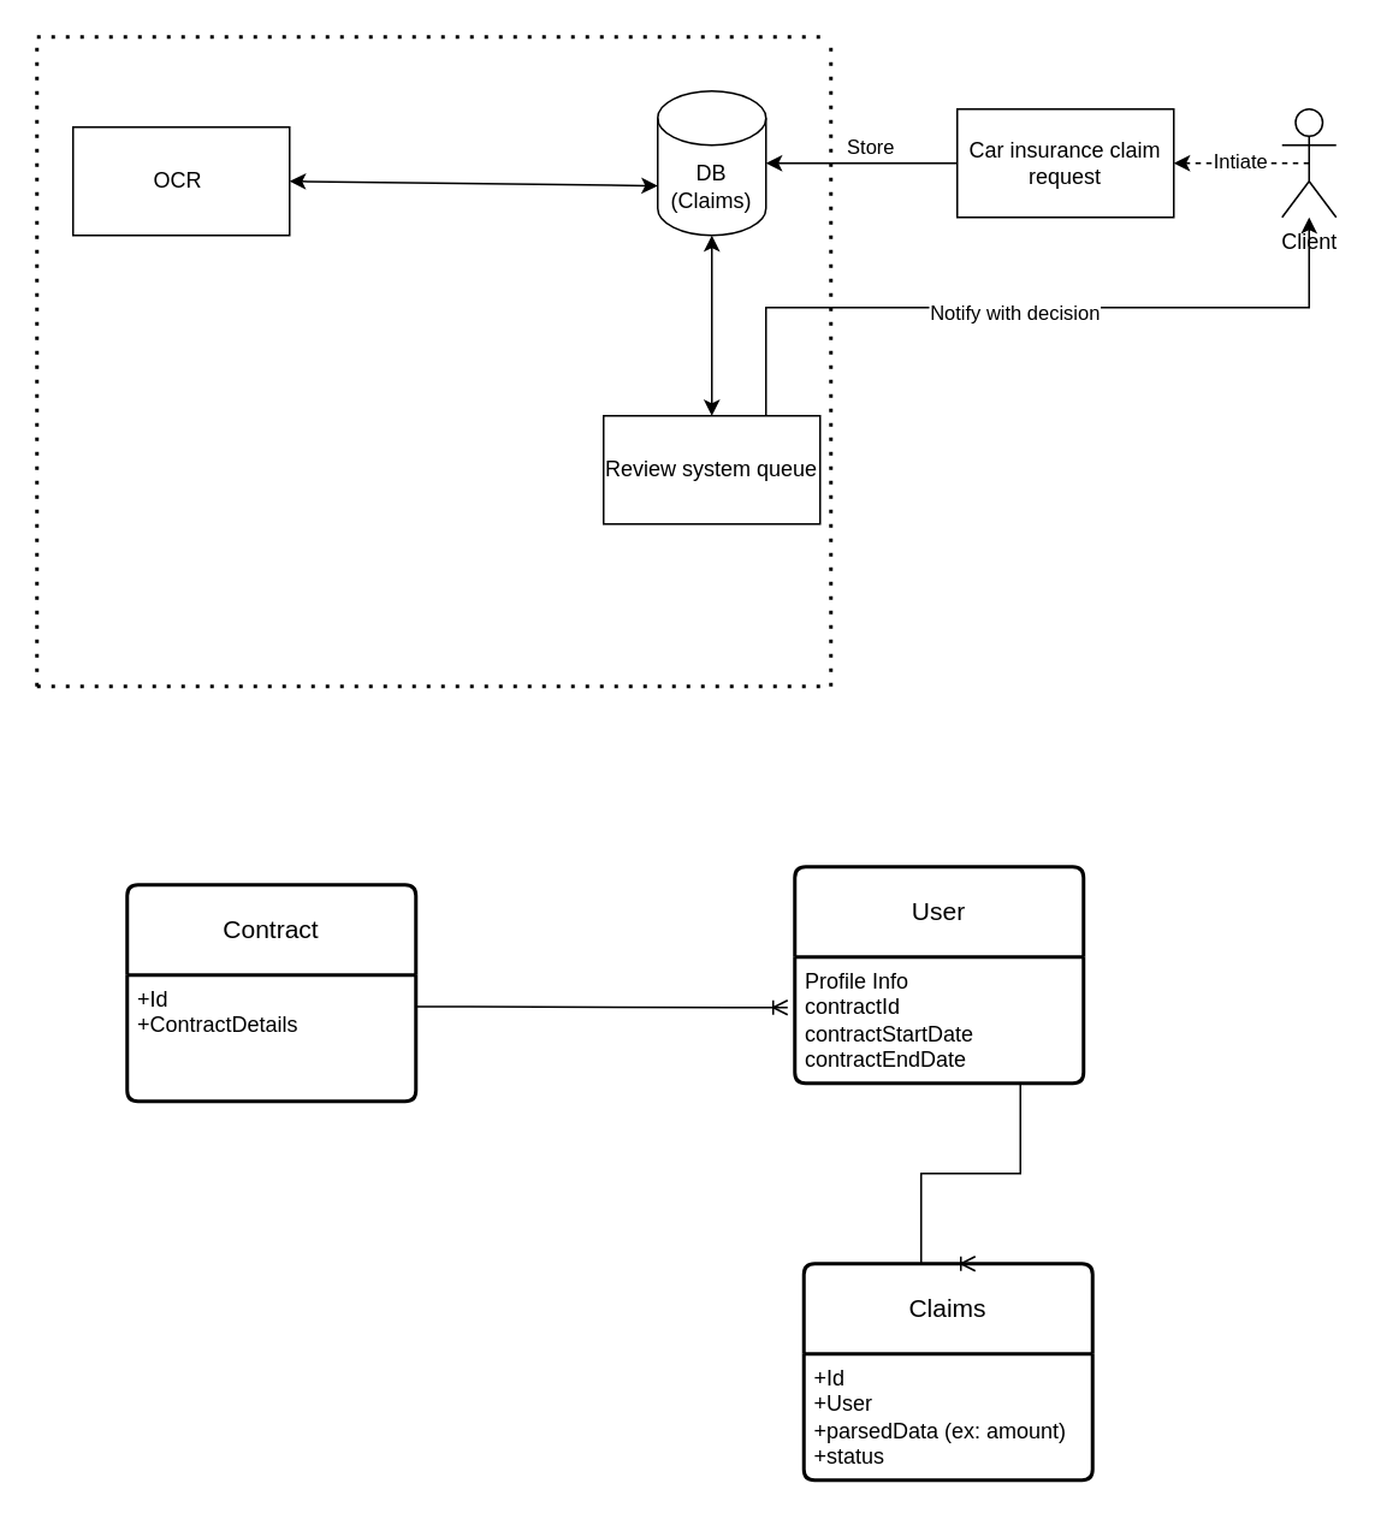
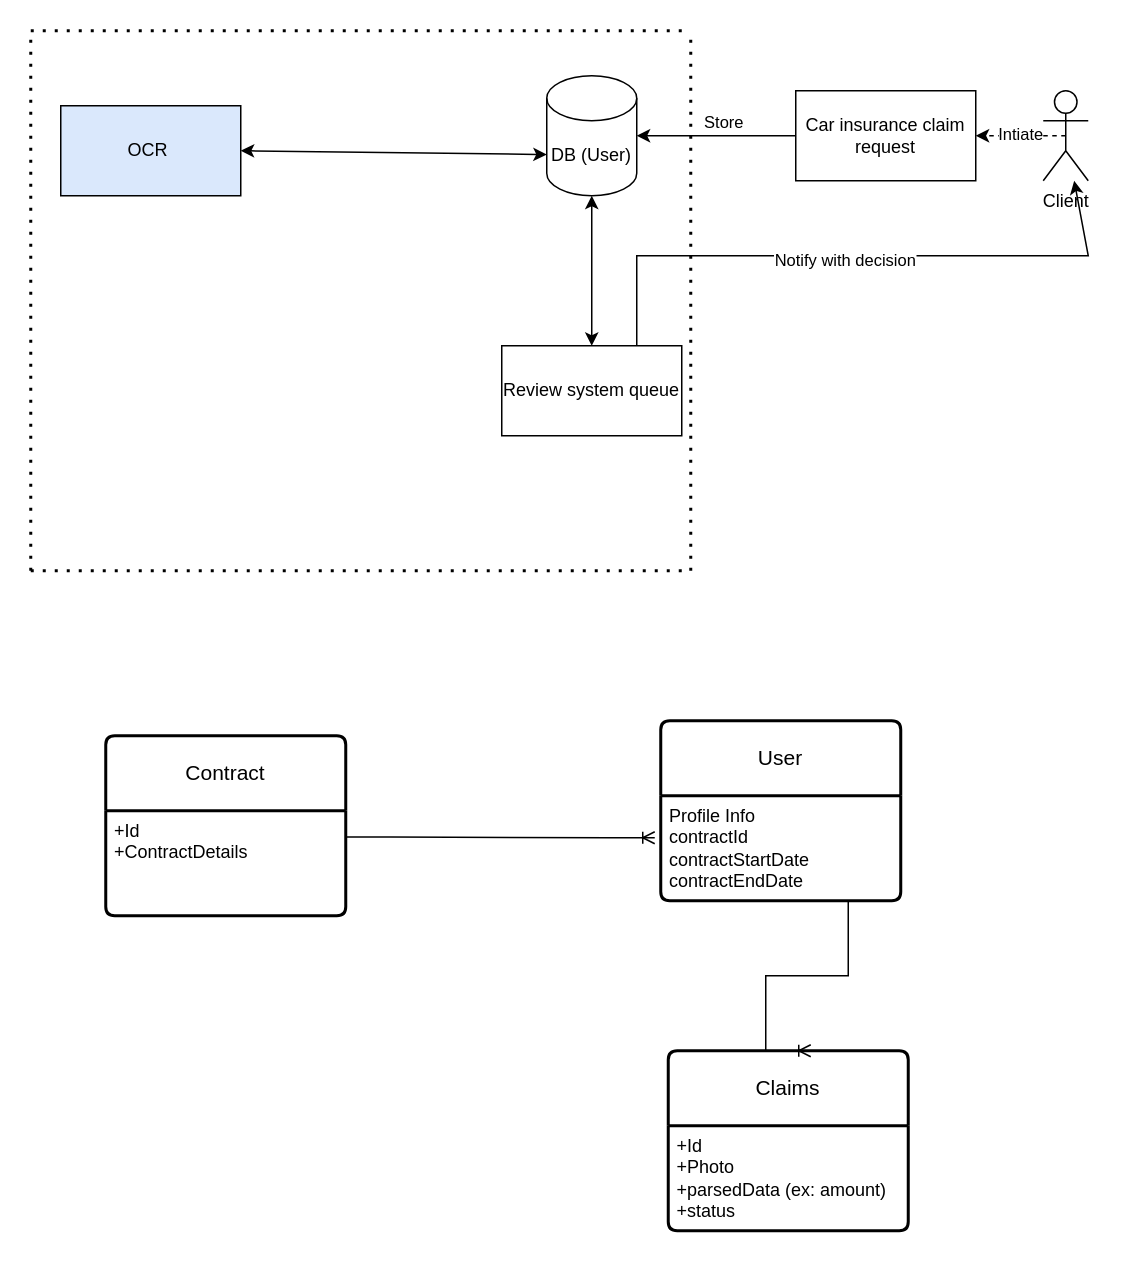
  <mxCell id="0" />
  <mxCell id="1" parent="0" />
- <mxCell id="2" value="DB (Claims)" style="shape=cylinder3;whiteSpace=wrap;html=1;boundedLbl=1;backgroundOutline=1;size=15;" vertex="1" parent="1"><mxGeometry x="364" y="50" width="60" height="80" as="geometry" /></mxCell>
+ <mxCell id="2" value="DB (User)" style="shape=cylinder3;whiteSpace=wrap;html=1;boundedLbl=1;backgroundOutline=1;size=15;" vertex="1" parent="1"><mxGeometry x="364" y="50" width="60" height="80" as="geometry" /></mxCell>
  <mxCell id="3" value="" style="endArrow=none;dashed=1;html=1;dashPattern=1 3;strokeWidth=2;rounded=0;" edge="1" parent="1"><mxGeometry width="50" height="50" relative="1" as="geometry"><mxPoint x="20" y="20" as="sourcePoint" /><mxPoint x="460" y="20" as="targetPoint" /></mxGeometry></mxCell>
  <mxCell id="4" value="" style="endArrow=none;dashed=1;html=1;dashPattern=1 3;strokeWidth=2;rounded=0;" edge="1" parent="1"><mxGeometry width="50" height="50" relative="1" as="geometry"><mxPoint x="460" y="380" as="sourcePoint" /><mxPoint x="460" y="20" as="targetPoint" /></mxGeometry></mxCell>
  <mxCell id="5" value="" style="endArrow=none;dashed=1;html=1;dashPattern=1 3;strokeWidth=2;rounded=0;" edge="1" parent="1"><mxGeometry width="50" height="50" relative="1" as="geometry"><mxPoint x="20" y="380" as="sourcePoint" /><mxPoint x="460" y="380" as="targetPoint" /></mxGeometry></mxCell>
  <mxCell id="6" value="" style="endArrow=none;dashed=1;html=1;dashPattern=1 3;strokeWidth=2;rounded=0;" edge="1" parent="1"><mxGeometry width="50" height="50" relative="1" as="geometry"><mxPoint x="20" y="380" as="sourcePoint" /><mxPoint x="20" y="20" as="targetPoint" /></mxGeometry></mxCell>
  <mxCell id="7" value="Car insurance claim request" style="rounded=0;whiteSpace=wrap;html=1;" vertex="1" parent="1"><mxGeometry x="530" y="60" width="120" height="60" as="geometry" /></mxCell>
  <mxCell id="8" value="" style="endArrow=classic;html=1;rounded=0;exitX=0;exitY=0.5;exitDx=0;exitDy=0;entryX=1;entryY=0.5;entryDx=0;entryDy=0;entryPerimeter=0;" edge="1" parent="1" source="7" target="2"><mxGeometry width="50" height="50" relative="1" as="geometry"><mxPoint x="360" y="290" as="sourcePoint" /><mxPoint x="410" y="240" as="targetPoint" /></mxGeometry></mxCell>
  <mxCell id="9" value="Store" style="edgeLabel;html=1;align=center;verticalAlign=middle;resizable=0;points=[];" vertex="1" connectable="0" parent="8"><mxGeometry x="-0.309" relative="1" as="geometry"><mxPoint x="-12" y="-10" as="offset" /></mxGeometry></mxCell>
- <mxCell id="10" value="OCR&amp;nbsp;" style="rounded=0;whiteSpace=wrap;html=1;" vertex="1" parent="1"><mxGeometry x="40" y="70" width="120" height="60" as="geometry" /></mxCell>
+ <mxCell id="10" value="OCR&amp;nbsp;" style="rounded=0;whiteSpace=wrap;html=1;fillColor=#dae8fc;" vertex="1" parent="1"><mxGeometry x="40" y="70" width="120" height="60" as="geometry" /></mxCell>
  <mxCell id="11" value="" style="endArrow=classic;startArrow=classic;html=1;rounded=0;entryX=0;entryY=0;entryDx=0;entryDy=52.5;entryPerimeter=0;exitX=1;exitY=0.5;exitDx=0;exitDy=0;" edge="1" parent="1" source="10" target="2"><mxGeometry width="50" height="50" relative="1" as="geometry"><mxPoint x="160" y="100" as="sourcePoint" /><mxPoint x="210" y="50" as="targetPoint" /></mxGeometry></mxCell>
  <mxCell id="12" value="Review system queue" style="rounded=0;whiteSpace=wrap;html=1;" vertex="1" parent="1"><mxGeometry x="334" y="230" width="120" height="60" as="geometry" /></mxCell>
  <mxCell id="13" value="" style="endArrow=classic;startArrow=classic;html=1;rounded=0;entryX=0.5;entryY=1;entryDx=0;entryDy=0;entryPerimeter=0;exitX=0.5;exitY=0;exitDx=0;exitDy=0;" edge="1" parent="1" source="12" target="2"><mxGeometry width="50" height="50" relative="1" as="geometry"><mxPoint x="350" y="190" as="sourcePoint" /><mxPoint x="400" y="140" as="targetPoint" /></mxGeometry></mxCell>
- <mxCell id="14" value="Client&lt;br&gt;" style="shape=umlActor;verticalLabelPosition=bottom;verticalAlign=top;html=1;outlineConnect=0;" vertex="1" parent="1"><mxGeometry x="710" y="60" width="30" height="60" as="geometry" /></mxCell>
+ <mxCell id="14" value="Client&lt;br&gt;" style="shape=umlActor;verticalLabelPosition=bottom;verticalAlign=top;html=1;outlineConnect=0;" vertex="1" parent="1"><mxGeometry x="695" y="60" width="30" height="60" as="geometry" /></mxCell>
  <mxCell id="15" value="" style="endArrow=classic;html=1;rounded=0;exitX=0.5;exitY=0.5;exitDx=0;exitDy=0;exitPerimeter=0;entryX=1;entryY=0.5;entryDx=0;entryDy=0;dashed=1;" edge="1" parent="1" source="14" target="7"><mxGeometry width="50" height="50" relative="1" as="geometry"><mxPoint x="620" y="240" as="sourcePoint" /><mxPoint x="670" y="190" as="targetPoint" /></mxGeometry></mxCell>
  <mxCell id="16" value="Intiate" style="edgeLabel;html=1;align=center;verticalAlign=middle;resizable=0;points=[];" vertex="1" connectable="0" parent="15"><mxGeometry x="0.04" y="-2" relative="1" as="geometry"><mxPoint as="offset" /></mxGeometry></mxCell>
  <mxCell id="17" value="" style="endArrow=classic;html=1;rounded=0;exitX=0.75;exitY=0;exitDx=0;exitDy=0;" edge="1" parent="1" source="12" target="14"><mxGeometry width="50" height="50" relative="1" as="geometry"><mxPoint x="434.04" y="230" as="sourcePoint" /><mxPoint x="760" y="171" as="targetPoint" /><Array as="points"><mxPoint x="424" y="170" /><mxPoint x="725" y="170" /></Array></mxGeometry></mxCell>
  <mxCell id="18" value="Notify with decision" style="edgeLabel;html=1;align=center;verticalAlign=middle;resizable=0;points=[];" vertex="1" connectable="0" parent="17"><mxGeometry x="-0.039" y="-2" relative="1" as="geometry"><mxPoint as="offset" /></mxGeometry></mxCell>
  <mxCell id="19" value="User" style="swimlane;childLayout=stackLayout;horizontal=1;startSize=50;horizontalStack=0;rounded=1;fontSize=14;fontStyle=0;strokeWidth=2;resizeParent=0;resizeLast=1;shadow=0;dashed=0;align=center;arcSize=4;whiteSpace=wrap;html=1;" vertex="1" parent="1"><mxGeometry x="440" y="480" width="160" height="120" as="geometry" /></mxCell>
  <mxCell id="20" value="Profile Info&lt;br&gt;contractId&lt;br&gt;contractStartDate&lt;br&gt;contractEndDate" style="align=left;strokeColor=none;fillColor=none;spacingLeft=4;fontSize=12;verticalAlign=top;resizable=0;rotatable=0;part=1;html=1;" vertex="1" parent="19"><mxGeometry y="50" width="160" height="70" as="geometry" /></mxCell>
  <mxCell id="21" value="Contract" style="swimlane;childLayout=stackLayout;horizontal=1;startSize=50;horizontalStack=0;rounded=1;fontSize=14;fontStyle=0;strokeWidth=2;resizeParent=0;resizeLast=1;shadow=0;dashed=0;align=center;arcSize=4;whiteSpace=wrap;html=1;" vertex="1" parent="1"><mxGeometry x="70" y="490" width="160" height="120" as="geometry" /></mxCell>
  <mxCell id="22" value="+Id&lt;br&gt;+ContractDetails" style="align=left;strokeColor=none;fillColor=none;spacingLeft=4;fontSize=12;verticalAlign=top;resizable=0;rotatable=0;part=1;html=1;" vertex="1" parent="21"><mxGeometry y="50" width="160" height="70" as="geometry" /></mxCell>
  <mxCell id="23" value="" style="edgeStyle=entityRelationEdgeStyle;fontSize=12;html=1;endArrow=ERoneToMany;rounded=0;exitX=1;exitY=0.25;exitDx=0;exitDy=0;entryX=-0.025;entryY=0.4;entryDx=0;entryDy=0;entryPerimeter=0;" edge="1" parent="1" source="22" target="20"><mxGeometry width="100" height="100" relative="1" as="geometry"><mxPoint x="150" y="660" as="sourcePoint" /><mxPoint x="424" y="620" as="targetPoint" /><Array as="points"><mxPoint x="404" y="670" /></Array></mxGeometry></mxCell>
  <mxCell id="24" value="Claims" style="swimlane;childLayout=stackLayout;horizontal=1;startSize=50;horizontalStack=0;rounded=1;fontSize=14;fontStyle=0;strokeWidth=2;resizeParent=0;resizeLast=1;shadow=0;dashed=0;align=center;arcSize=4;whiteSpace=wrap;html=1;" vertex="1" parent="1"><mxGeometry x="445" y="700" width="160" height="120" as="geometry" /></mxCell>
  <mxCell id="25" value="" style="edgeStyle=entityRelationEdgeStyle;fontSize=12;html=1;endArrow=ERoneToMany;rounded=0;entryX=0.5;entryY=0;entryDx=0;entryDy=0;exitX=0.5;exitY=1;exitDx=0;exitDy=0;" edge="1" parent="24"><mxGeometry width="100" height="100" relative="1" as="geometry"><mxPoint x="90" y="-100" as="sourcePoint" /><mxPoint x="95" as="targetPoint" /></mxGeometry></mxCell>
- <mxCell id="26" value="+Id&lt;br&gt;+User&lt;br&gt;+parsedData (ex: amount)&lt;br&gt;+status" style="align=left;strokeColor=none;fillColor=none;spacingLeft=4;fontSize=12;verticalAlign=top;resizable=0;rotatable=0;part=1;html=1;" vertex="1" parent="24"><mxGeometry y="50" width="160" height="70" as="geometry" /></mxCell>
+ <mxCell id="26" value="+Id&lt;br&gt;+Photo&lt;br&gt;+parsedData (ex: amount)&lt;br&gt;+status" style="align=left;strokeColor=none;fillColor=none;spacingLeft=4;fontSize=12;verticalAlign=top;resizable=0;rotatable=0;part=1;html=1;" vertex="1" parent="24"><mxGeometry y="50" width="160" height="70" as="geometry" /></mxCell>
